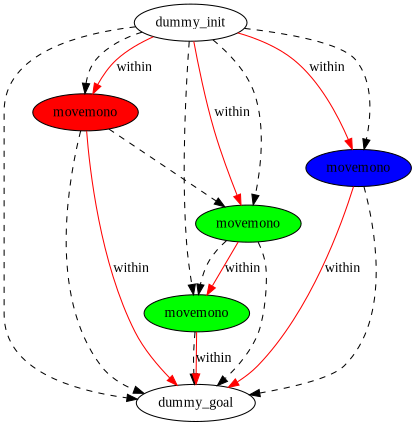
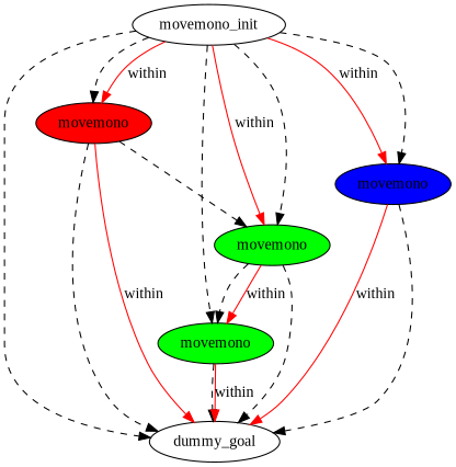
  digraph {
    fontname="Liberation Serif"
    node [fillcolor=white style=filled fontname="Liberation Serif"]
    edge [color=black style=dashed fontname="Liberation Serif"]
-   n1 [label=dummy_init]
+   n1 [label=movemono_init]
    n2 [label=dummy_goal]
    n3 [fillcolor=red label=movemono]
    n4 [fillcolor=green label=movemono]
    n5 [fillcolor=green label=movemono]
    n6 [fillcolor=blue label=movemono]
    n1 -> n2
    n1 -> n3
    n1 -> n3 [color=red label=within style=""]
    n1 -> n4
    n1 -> n5
    n1 -> n5 [color=red label=within style=""]
    n1 -> n6
    n1 -> n6 [color=red label=within style=""]
    n3 -> n2
    n3 -> n2 [color=red label=within style=""]
    n3 -> n5
    n4 -> n2
    n4 -> n2 [color=red label=within style=""]
    n5 -> n2
    n5 -> n4
    n5 -> n4 [color=red label=within style=""]
    n6 -> n2
    n6 -> n2 [color=red label=within style=""]
  }
